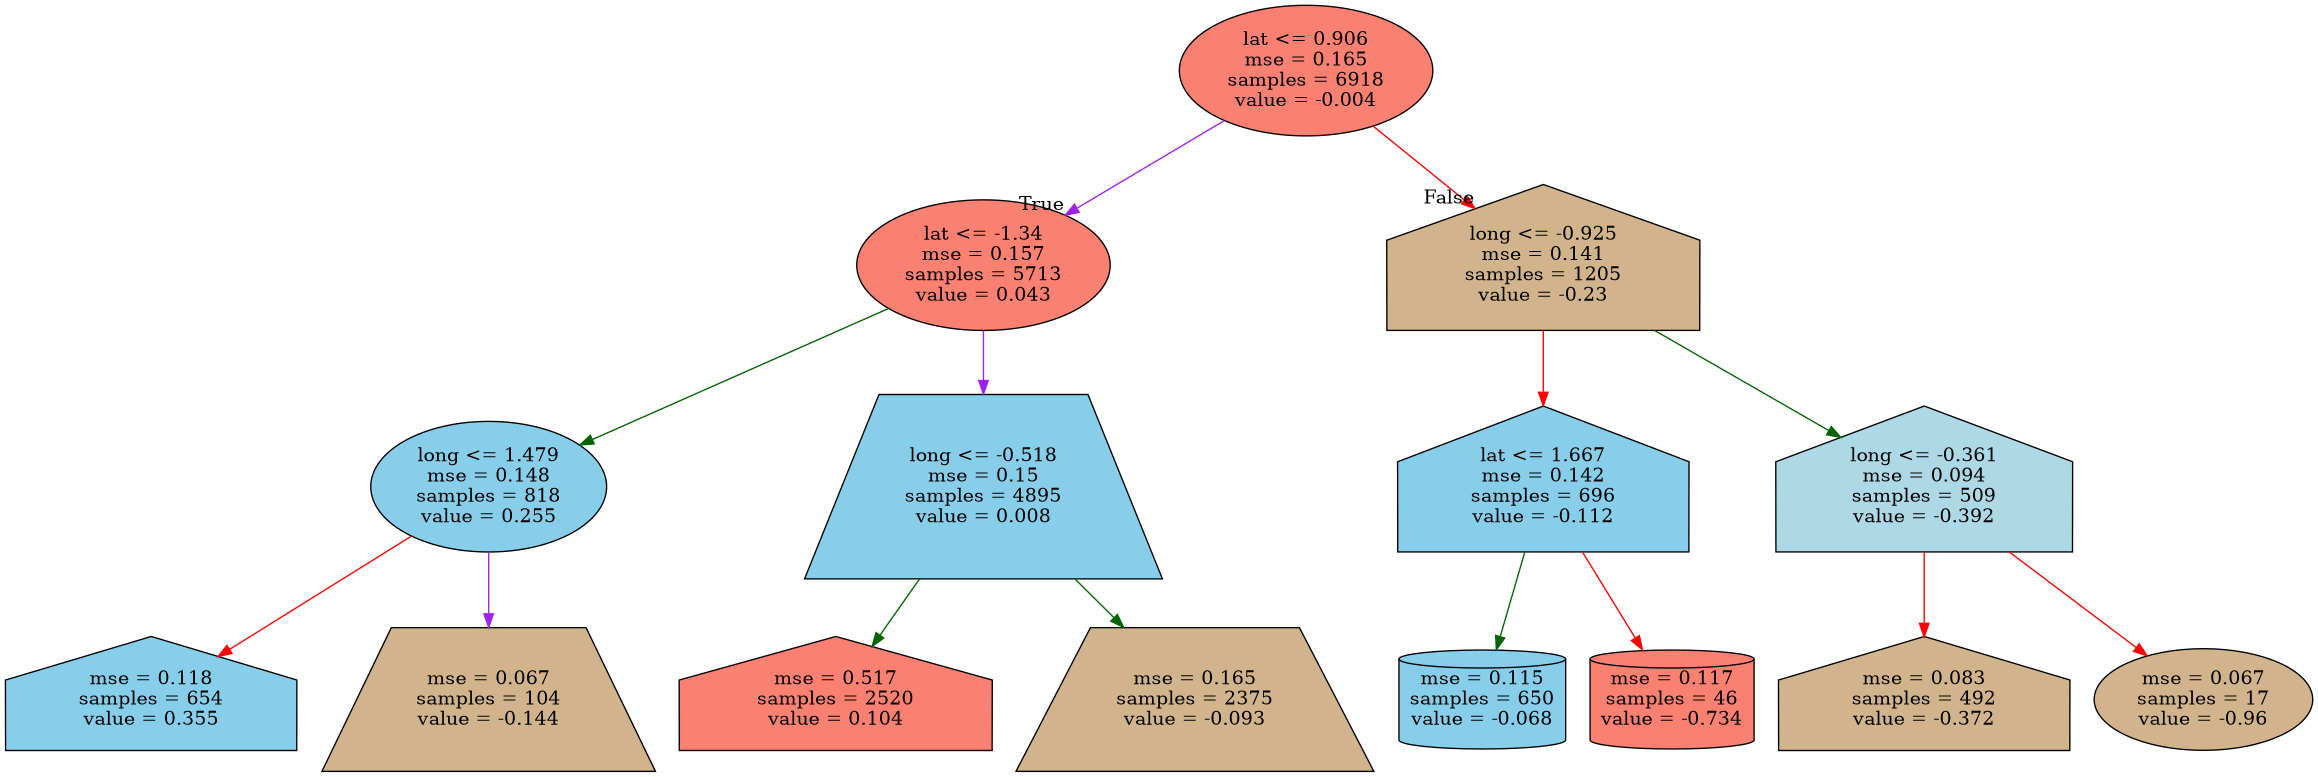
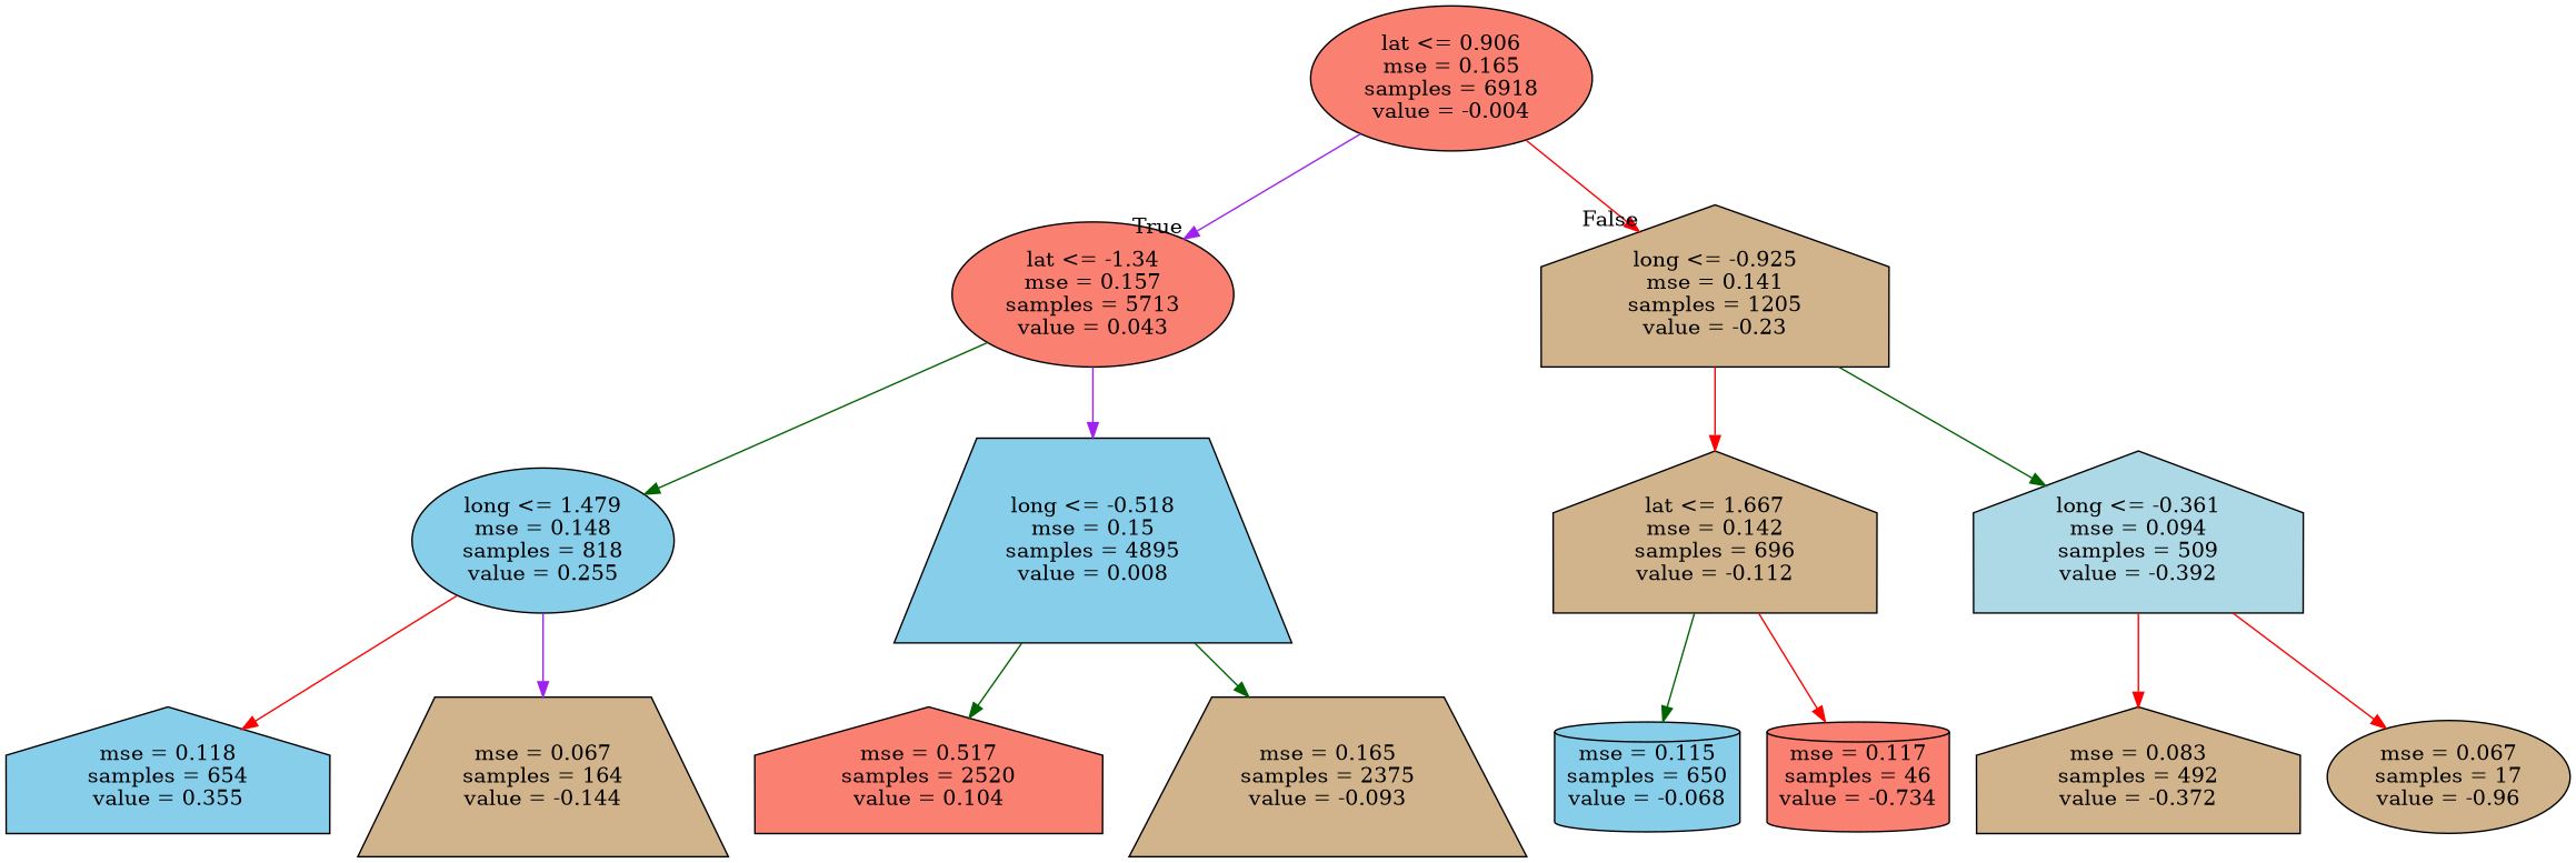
  digraph {
    node [fillcolor=tan shape=house style=filled]
    edge [color=red]
    n1 [fillcolor=salmon label="lat <= 0.906\nmse = 0.165\nsamples = 6918\nvalue = -0.004" shape=ellipse]
    n2 [fillcolor=salmon label="lat <= -1.34\nmse = 0.157\nsamples = 5713\nvalue = 0.043" shape=ellipse]
    n3 [label="long <= -0.925\nmse = 0.141\nsamples = 1205\nvalue = -0.23"]
    n4 [fillcolor=skyblue label="long <= 1.479\nmse = 0.148\nsamples = 818\nvalue = 0.255" shape=ellipse]
    n5 [fillcolor=skyblue label="long <= -0.518\nmse = 0.15\nsamples = 4895\nvalue = 0.008" shape=trapezium]
-   n6 [fillcolor=skyblue label="lat <= 1.667\nmse = 0.142\nsamples = 696\nvalue = -0.112"]
+   n6 [label="lat <= 1.667\nmse = 0.142\nsamples = 696\nvalue = -0.112"]
    n7 [fillcolor=lightblue label="long <= -0.361\nmse = 0.094\nsamples = 509\nvalue = -0.392"]
    n8 [fillcolor=skyblue label="mse = 0.118\nsamples = 654\nvalue = 0.355"]
-   n9 [label="mse = 0.067\nsamples = 104\nvalue = -0.144" shape=trapezium]
+   n9 [label="mse = 0.067\nsamples = 164\nvalue = -0.144" shape=trapezium]
    n10 [fillcolor=salmon label="mse = 0.517\nsamples = 2520\nvalue = 0.104"]
    n11 [label="mse = 0.165\nsamples = 2375\nvalue = -0.093" shape=trapezium]
    n12 [fillcolor=skyblue label="mse = 0.115\nsamples = 650\nvalue = -0.068" shape=cylinder]
    n13 [fillcolor=salmon label="mse = 0.117\nsamples = 46\nvalue = -0.734" shape=cylinder]
    n14 [label="mse = 0.083\nsamples = 492\nvalue = -0.372"]
    n15 [label="mse = 0.067\nsamples = 17\nvalue = -0.96" shape=ellipse]
    n1 -> n2 [color=purple headlabel=True labelangle=45 labeldistance=2.5]
    n1 -> n3 [headlabel=False labelangle=-45 labeldistance=2.5]
    n2 -> n4 [color=darkgreen]
    n2 -> n5 [color=purple]
    n3 -> n6
    n3 -> n7 [color=darkgreen]
    n4 -> n8
    n4 -> n9 [color=purple]
    n5 -> n10 [color=darkgreen]
    n5 -> n11 [color=darkgreen]
    n6 -> n12 [color=darkgreen]
    n6 -> n13
    n7 -> n14
    n7 -> n15
  }
